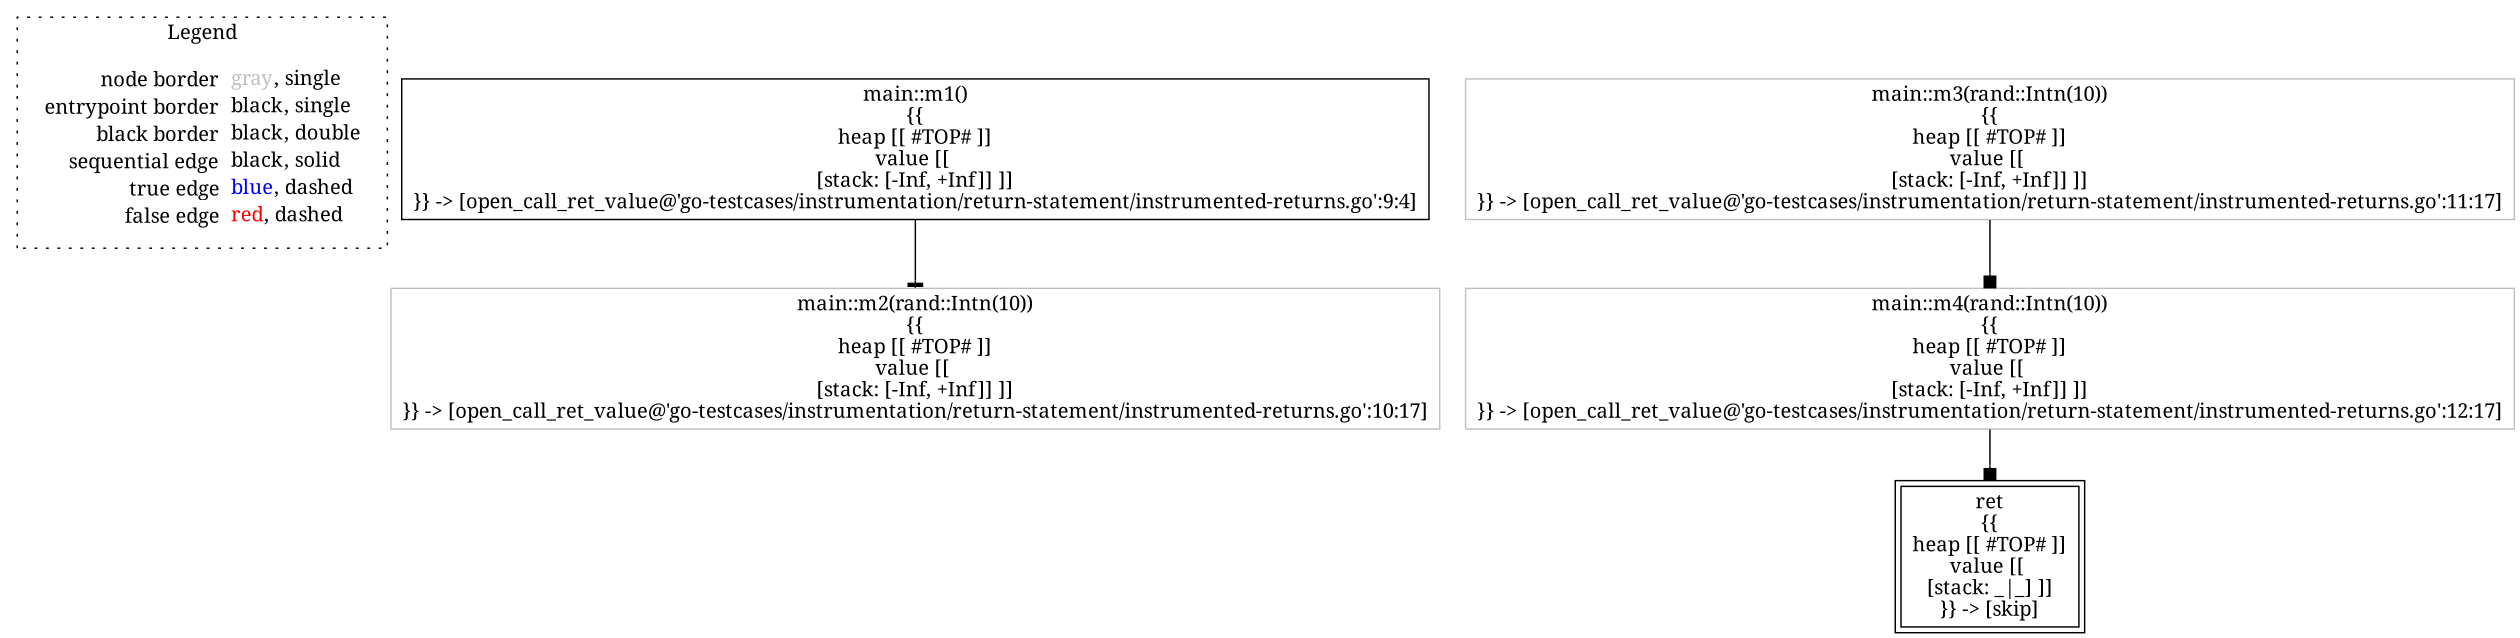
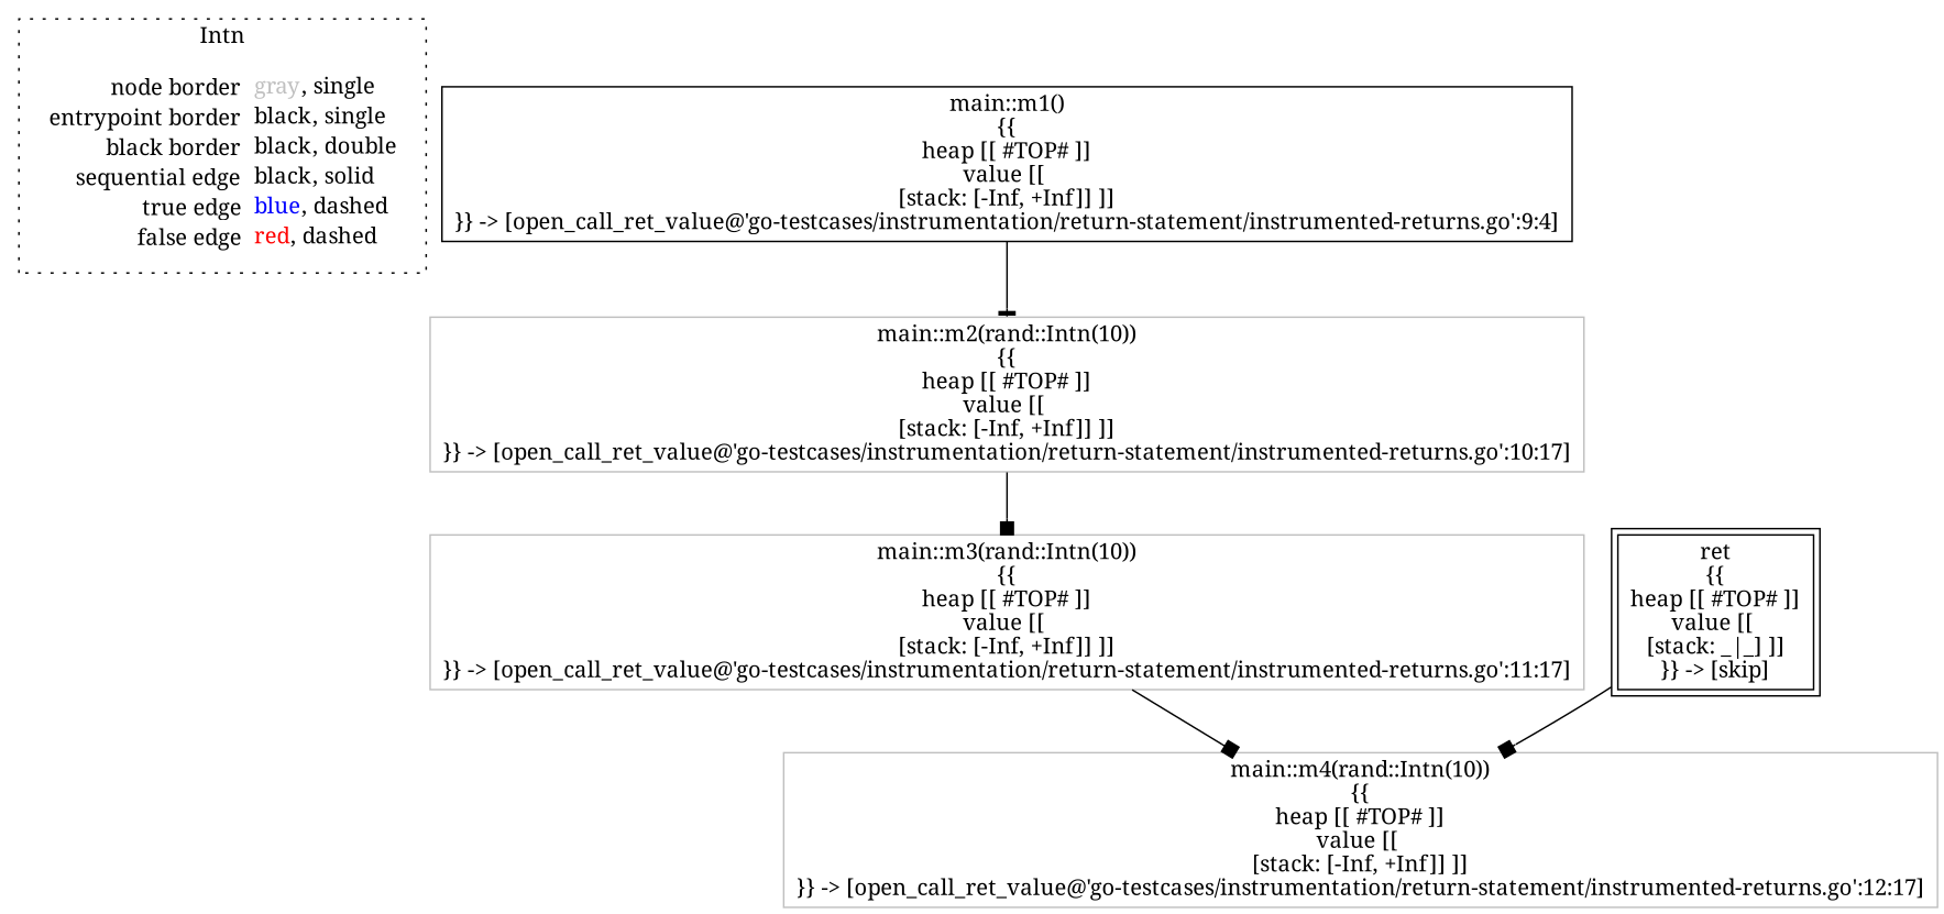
  digraph {
    fontname="Noto Serif"
    node [fontname="Noto Serif" shape=rect color=gray]
    edge [arrowhead=box color=black fontname="Noto Serif"]
    n1 [label=<<table border="0" cellpadding="2" cellspacing="0" cellborder="0"><tr><td align="right">node border&nbsp;</td><td align="left"><font color="gray">gray</font>, single</td></tr><tr><td align="right">entrypoint border&nbsp;</td><td align="left"><font color="black">black</font>, single</td></tr><tr><td align="right">black border&nbsp;</td><td align="left"><font color="black">black</font>, double</td></tr><tr><td align="right">sequential edge&nbsp;</td><td align="left"><font color="black">black</font>, solid</td></tr><tr><td align="right">true edge&nbsp;</td><td align="left"><font color="blue">blue</font>, dashed</td></tr><tr><td align="right">false edge&nbsp;</td><td align="left"><font color="red">red</font>, dashed</td></tr></table>> shape=plaintext color=""]
    n2 [color=black label=<main::m1()<BR/>{{<BR/>heap [[ #TOP# ]]<BR/>value [[ <BR/>[stack: [-Inf, +Inf]] ]]<BR/>}} -&gt; [open_call_ret_value@'go-testcases/instrumentation/return-statement/instrumented-returns.go':9:4]>]
    n3 [label=<main::m2(rand::Intn(10))<BR/>{{<BR/>heap [[ #TOP# ]]<BR/>value [[ <BR/>[stack: [-Inf, +Inf]] ]]<BR/>}} -&gt; [open_call_ret_value@'go-testcases/instrumentation/return-statement/instrumented-returns.go':10:17]>]
    n4 [label=<main::m3(rand::Intn(10))<BR/>{{<BR/>heap [[ #TOP# ]]<BR/>value [[ <BR/>[stack: [-Inf, +Inf]] ]]<BR/>}} -&gt; [open_call_ret_value@'go-testcases/instrumentation/return-statement/instrumented-returns.go':11:17]>]
    n5 [label=<main::m4(rand::Intn(10))<BR/>{{<BR/>heap [[ #TOP# ]]<BR/>value [[ <BR/>[stack: [-Inf, +Inf]] ]]<BR/>}} -&gt; [open_call_ret_value@'go-testcases/instrumentation/return-statement/instrumented-returns.go':12:17]>]
    n6 [color=black label=<ret<BR/>{{<BR/>heap [[ #TOP# ]]<BR/>value [[ <BR/>[stack: _|_] ]]<BR/>}} -&gt; [skip]> peripheries=2]
    subgraph cluster_1 {
-     label=Legend
+     label=Intn
      style=dotted
      n1
    }
    n2 -> n3 [arrowhead=tee]
+   n3 -> n4
    n4 -> n5
-   n5 -> n6
+   n6 -> n5
  }
